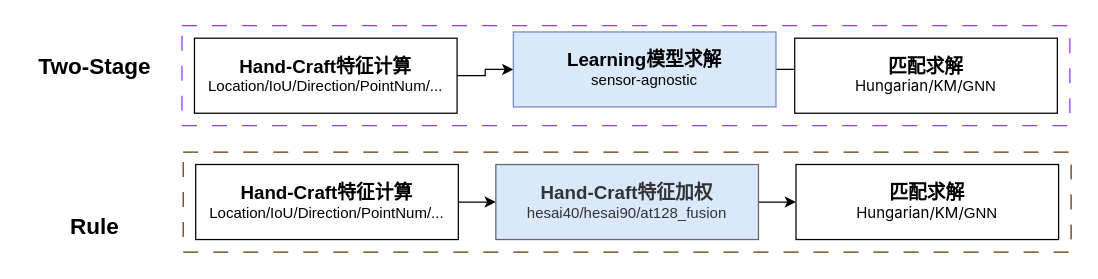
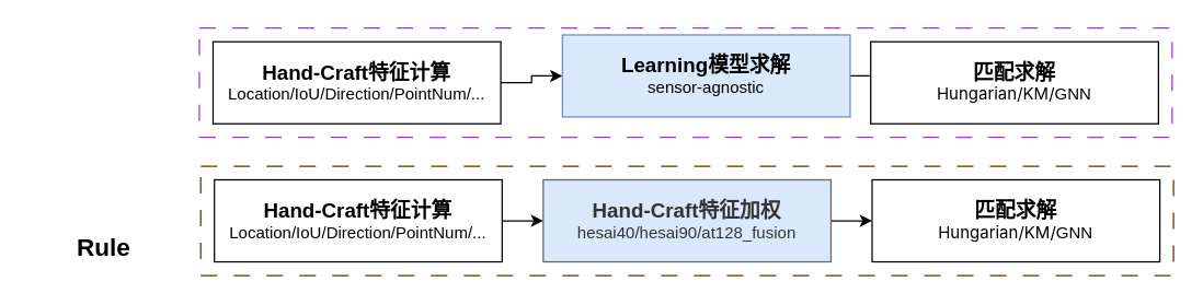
  <mxCell id="0" />
  <mxCell id="1" parent="0" />
  <mxCell id="2" value="" style="rounded=0;whiteSpace=wrap;html=1;dashed=1;dashPattern=12 12;strokeColor=#9933FF;" vertex="1" parent="1"><mxGeometry x="145" y="20" width="710" height="80" as="geometry" /></mxCell>
  <mxCell id="3" style="edgeStyle=orthogonalEdgeStyle;rounded=0;orthogonalLoop=1;jettySize=auto;html=1;entryX=0;entryY=0.5;entryDx=0;entryDy=0;" edge="1" parent="1" source="4" target="6"><mxGeometry relative="1" as="geometry" /></mxCell>
  <mxCell id="4" value="&lt;b&gt;&lt;font style=&quot;font-size: 15px;&quot;&gt;Hand-Craft特征计算&lt;/font&gt;&lt;/b&gt;&lt;span style=&quot;background-color: initial;&quot;&gt;Location/IoU/Direction/PointNum/...&lt;/span&gt;" style="rounded=0;whiteSpace=wrap;html=1;" vertex="1" parent="1"><mxGeometry x="155" y="30" width="210" height="60" as="geometry" /></mxCell>
  <mxCell id="5" style="edgeStyle=orthogonalEdgeStyle;rounded=0;orthogonalLoop=1;jettySize=auto;html=1;entryX=0;entryY=0.5;entryDx=0;entryDy=0;" edge="1" parent="1" source="6" target="7"><mxGeometry relative="1" as="geometry" /></mxCell>
  <mxCell id="6" value="&lt;b&gt;&lt;font style=&quot;font-size: 15px;&quot;&gt;Learning模型求解&lt;/font&gt;&lt;/b&gt;&lt;div&gt;sensor-agnostic&lt;/div&gt;" style="rounded=0;whiteSpace=wrap;html=1;fillColor=#dae8fc;strokeColor=#6c8ebf;" vertex="1" parent="1"><mxGeometry x="410" y="25" width="210" height="60" as="geometry" /></mxCell>
  <mxCell id="7" value="&lt;span style=&quot;font-size: 15px;&quot;&gt;&lt;b&gt;匹配求解&lt;/b&gt;&lt;/span&gt;&lt;div style=&quot;&quot;&gt;&lt;span style=&quot;background-color: rgb(255, 255, 255); font-family: -apple-system, &amp;quot;system-ui&amp;quot;, &amp;quot;Segoe UI&amp;quot;, Helvetica, Arial, sans-serif, &amp;quot;Apple Color Emoji&amp;quot;, &amp;quot;Segoe UI Emoji&amp;quot;; text-align: start;&quot;&gt;Hungarian/KM/&lt;/span&gt;&lt;span style=&quot;background-color: initial;&quot;&gt;GNN&lt;/span&gt;&lt;/div&gt;" style="rounded=0;whiteSpace=wrap;html=1;" vertex="1" parent="1"><mxGeometry x="635" y="30" width="210" height="60" as="geometry" /></mxCell>
  <mxCell id="8" value="" style="rounded=0;whiteSpace=wrap;html=1;dashed=1;dashPattern=12 12;strokeColor=#663300;" vertex="1" parent="1"><mxGeometry x="146" y="121" width="710" height="80" as="geometry" /></mxCell>
  <mxCell id="9" style="edgeStyle=orthogonalEdgeStyle;rounded=0;orthogonalLoop=1;jettySize=auto;html=1;entryX=0;entryY=0.5;entryDx=0;entryDy=0;" edge="1" parent="1" source="10" target="12"><mxGeometry relative="1" as="geometry" /></mxCell>
  <mxCell id="10" value="&lt;b&gt;&lt;font style=&quot;font-size: 15px;&quot;&gt;Hand-Craft特征计算&lt;/font&gt;&lt;/b&gt;&lt;span style=&quot;background-color: initial;&quot;&gt;Location/IoU/Direction/PointNum/...&lt;/span&gt;" style="rounded=0;whiteSpace=wrap;html=1;" vertex="1" parent="1"><mxGeometry x="156" y="131" width="210" height="60" as="geometry" /></mxCell>
  <mxCell id="11" style="edgeStyle=orthogonalEdgeStyle;rounded=0;orthogonalLoop=1;jettySize=auto;html=1;entryX=0;entryY=0.5;entryDx=0;entryDy=0;" edge="1" parent="1" source="12" target="13"><mxGeometry relative="1" as="geometry" /></mxCell>
  <mxCell id="12" value="&lt;b&gt;&lt;font style=&quot;font-size: 15px;&quot;&gt;Hand-Craft特征加权&lt;/font&gt;&lt;/b&gt;&lt;div&gt;hesai40/hesai90/at128_fusion&lt;/div&gt;" style="rounded=0;whiteSpace=wrap;html=1;fillColor=#dae8fc;fontColor=#333333;strokeColor=#666666;" vertex="1" parent="1"><mxGeometry x="396" y="131" width="210" height="60" as="geometry" /></mxCell>
  <mxCell id="13" value="&lt;span style=&quot;font-size: 15px;&quot;&gt;&lt;b&gt;匹配求解&lt;/b&gt;&lt;/span&gt;&lt;div style=&quot;&quot;&gt;&lt;span style=&quot;background-color: rgb(255, 255, 255); font-family: -apple-system, &amp;quot;system-ui&amp;quot;, &amp;quot;Segoe UI&amp;quot;, Helvetica, Arial, sans-serif, &amp;quot;Apple Color Emoji&amp;quot;, &amp;quot;Segoe UI Emoji&amp;quot;; text-align: start;&quot;&gt;Hungarian/KM/&lt;/span&gt;&lt;span style=&quot;background-color: initial;&quot;&gt;GNN&lt;/span&gt;&lt;/div&gt;" style="rounded=0;whiteSpace=wrap;html=1;" vertex="1" parent="1"><mxGeometry x="636" y="131" width="210" height="60" as="geometry" /></mxCell>
- <mxCell id="14" value="Two-Stage" style="text;html=1;align=center;verticalAlign=middle;resizable=0;points=[];autosize=1;strokeColor=none;fillColor=none;fontStyle=1;fontSize=18;" vertex="1" parent="1"><mxGeometry x="20" y="33" width="110" height="40" as="geometry" /></mxCell>
  <mxCell id="15" value="Rule" style="text;html=1;align=center;verticalAlign=middle;resizable=0;points=[];autosize=1;strokeColor=none;fillColor=none;fontStyle=1;fontSize=18;" vertex="1" parent="1"><mxGeometry x="45" y="161" width="60" height="40" as="geometry" /></mxCell>
